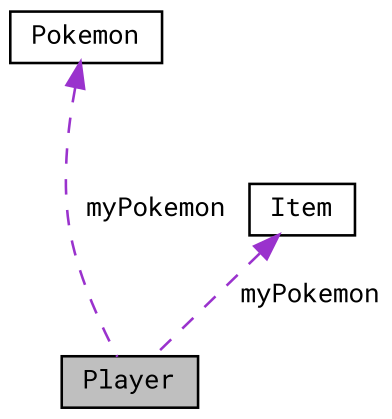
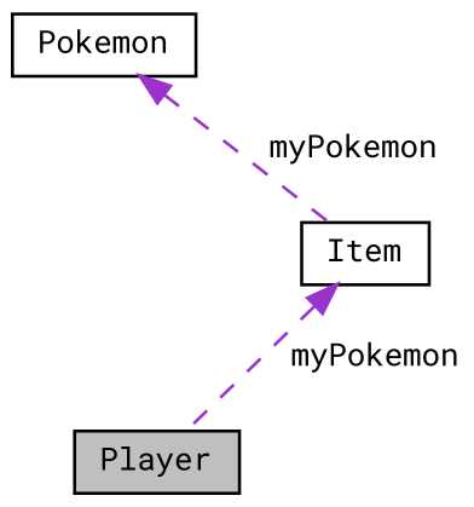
  digraph {
    fontname="Roboto Mono"
    node [color=black fillcolor=white fontname="Roboto Mono" fontsize=10 shape=record style=filled]
    edge [color=darkorchid3 dir=back fontname="Roboto Mono" fontsize=10 labelfontname=Helvetica labelfontsize=10 style=dashed]
    n1 [fillcolor=grey75 fontcolor=black height=0.2 label=Player width=0.4]
    n2 [height=0.2 label=Item width=0.4]
    n3 [height=0.2 label=Pokemon width=0.4]
    n2 -> n1 [label=" myPokemon"]
-   n3 -> n1 [label=" myPokemon"]
+   n3 -> n2 [label=" myPokemon"]
  }
